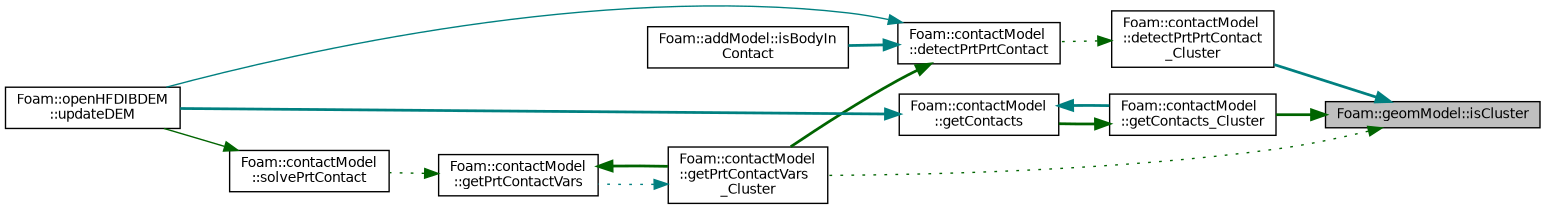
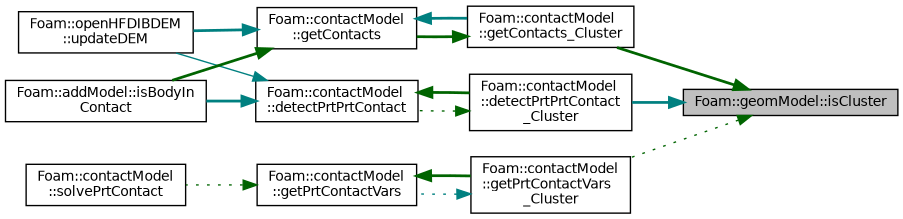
  digraph {
    rankdir=RL
    node [color=black fillcolor=white fontname=Helvetica fontsize=10 shape=record style=filled]
    edge [color=darkgreen dir=back fontname=Helvetica fontsize=10 labelfontname=Helvetica labelfontsize=10 style=bold]
    n1 [fillcolor=grey75 fontcolor=black height=0.2 label="Foam::geomModel::isCluster" width=0.4]
    n2 [height=0.2 label="Foam::contactModel\l::detectPrtPrtContact\l_Cluster" width=0.4]
    n3 [height=0.2 label="Foam::contactModel\l::getContacts_Cluster" width=0.4]
    n4 [height=0.2 label="Foam::contactModel\l::getPrtContactVars\l_Cluster" width=0.4]
    n5 [height=0.2 label="Foam::contactModel\l::detectPrtPrtContact" width=0.4]
    n6 [height=0.2 label="Foam::contactModel\l::getContacts" width=0.4]
    n7 [height=0.2 label="Foam::contactModel\l::getPrtContactVars" width=0.4]
    n8 [height=0.2 label="Foam::addModel::isBodyIn\lContact" width=0.4]
    n9 [height=0.2 label="Foam::openHFDIBDEM\l::updateDEM" width=0.4]
    n10 [height=0.2 label="Foam::contactModel\l::solvePrtContact" width=0.4]
    n1 -> n2 [color=teal]
    n1 -> n3
    n1 -> n4 [style=dotted]
    n2 -> n5 [style=dotted]
    n3 -> n6
    n4 -> n7 [color=teal style=dotted]
-   n5 -> n4
+   n5 -> n2
    n5 -> n8 [color=teal]
    n5 -> n9 [color=teal style=solid]
    n6 -> n3 [color=teal]
+   n6 -> n8
    n6 -> n9 [color=teal]
    n7 -> n4
    n7 -> n10 [style=dotted]
-   n10 -> n9 [style=solid]
  }
